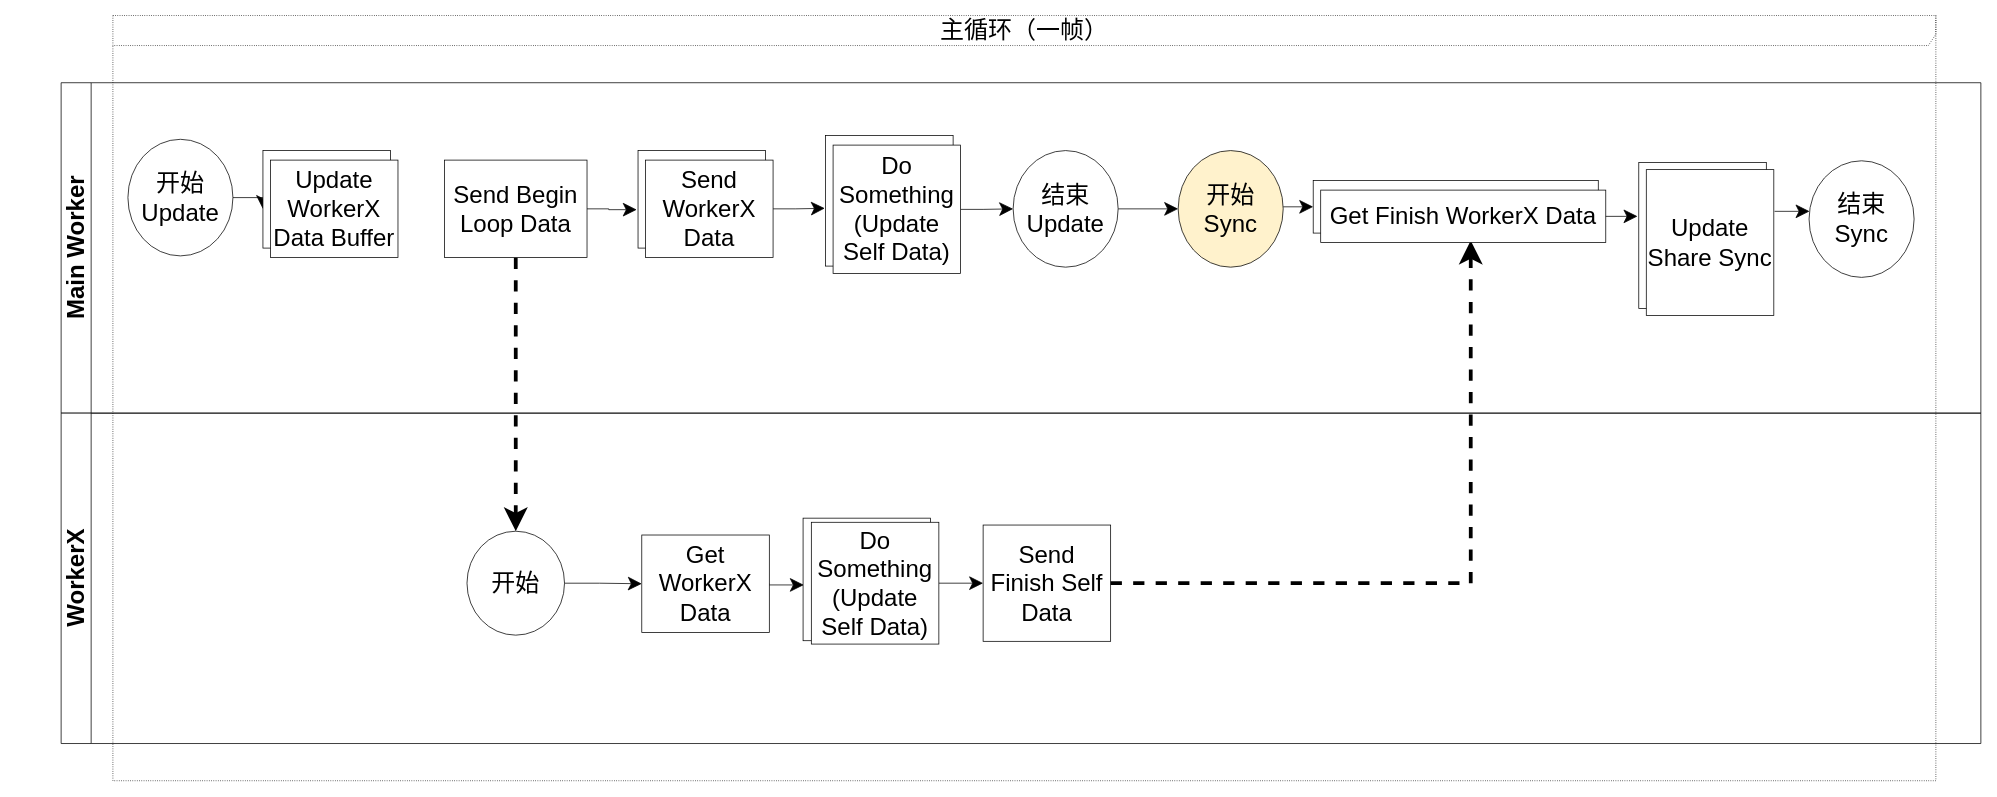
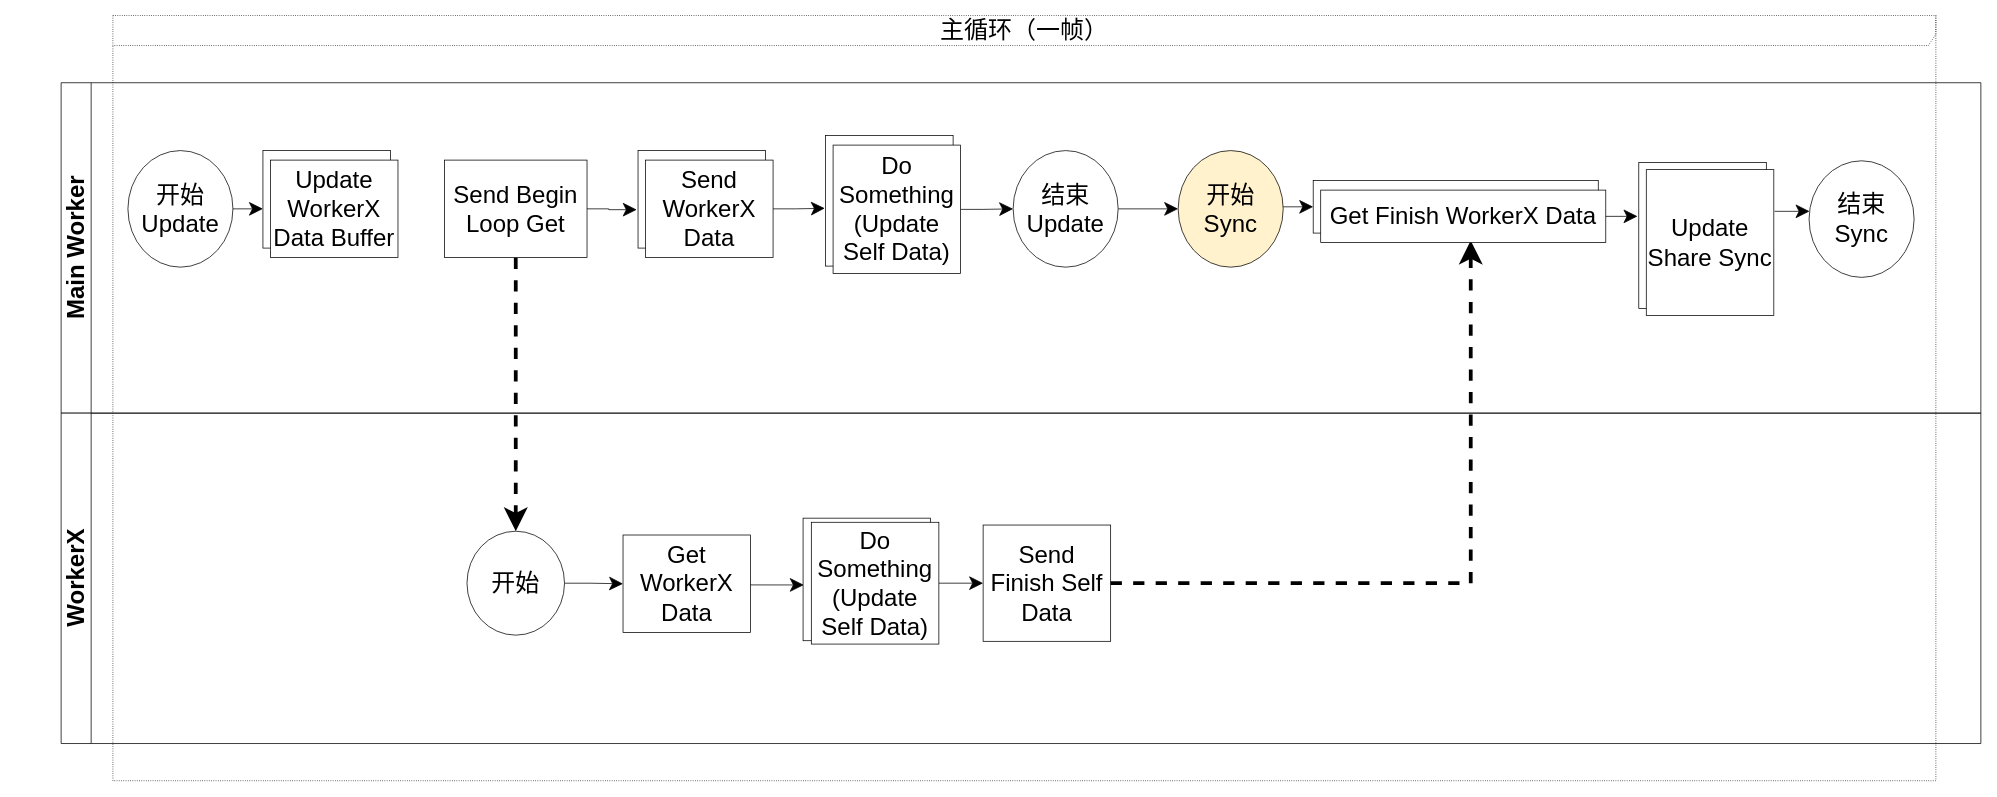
  <mxCell id="0" />
  <mxCell id="1" parent="0" />
  <mxCell id="2" value="&lt;font style=&quot;font-size: 32px&quot;&gt;主循环（一帧）&lt;/font&gt;" style="shape=umlFrame;whiteSpace=wrap;html=1;width=2451;height=40;fontSize=22;dashed=1;dashPattern=1 2;" vertex="1" parent="1"><mxGeometry x="150" y="20" width="2430" height="1020" as="geometry" /></mxCell>
  <mxCell id="3" value="&lt;font style=&quot;font-size: 32px&quot;&gt;Main Worker&lt;/font&gt;" style="swimlane;html=1;childLayout=stackLayout;resizeParent=1;resizeParentMax=0;horizontal=0;startSize=40;horizontalStack=0;fontSize=22;" vertex="1" parent="1"><mxGeometry x="81" y="109.58" width="2559" height="440.42" as="geometry"><mxRectangle x="120" y="120" width="30" height="50" as="alternateBounds" /></mxGeometry></mxCell>
  <mxCell id="4" style="edgeStyle=orthogonalEdgeStyle;rounded=0;orthogonalLoop=1;jettySize=auto;html=1;endArrow=classic;endFill=1;fontSize=22;" edge="1" parent="1"><mxGeometry relative="1" as="geometry"><mxPoint x="20" y="224.02" as="sourcePoint" /><mxPoint x="20.034" y="224.02" as="targetPoint" /></mxGeometry></mxCell>
- <mxCell id="5" value="开始&lt;br&gt;Update" style="ellipse;whiteSpace=wrap;html=1;fontSize=32;" vertex="1" parent="1"><mxGeometry x="170" y="185" width="140" height="155.42" as="geometry" /></mxCell>
+ <mxCell id="5" value="开始&lt;br&gt;Update" style="ellipse;whiteSpace=wrap;html=1;fontSize=32;" vertex="1" parent="1"><mxGeometry x="170" y="200" width="140" height="155.42" as="geometry" /></mxCell>
  <mxCell id="6" value="" style="edgeStyle=orthogonalEdgeStyle;rounded=0;orthogonalLoop=1;jettySize=auto;html=1;fontSize=32;endSize=16;startSize=16;exitX=1;exitY=0.5;exitDx=0;exitDy=0;" edge="1" parent="1" source="5"><mxGeometry relative="1" as="geometry"><mxPoint x="320" y="275" as="sourcePoint" /><mxPoint x="350" y="278" as="targetPoint" /></mxGeometry></mxCell>
  <mxCell id="7" value="&lt;font style=&quot;font-size: 32px&quot;&gt;WorkerX&lt;/font&gt;" style="swimlane;html=1;childLayout=stackLayout;resizeParent=1;resizeParentMax=0;horizontal=0;startSize=40;horizontalStack=0;fontSize=22;" vertex="1" parent="1"><mxGeometry x="81" y="550" width="2559" height="440.42" as="geometry"><mxRectangle x="120" y="120" width="30" height="50" as="alternateBounds" /></mxGeometry></mxCell>
  <mxCell id="8" style="edgeStyle=orthogonalEdgeStyle;rounded=0;orthogonalLoop=1;jettySize=auto;html=1;endArrow=classic;endFill=1;fontSize=22;" edge="1" parent="1"><mxGeometry relative="1" as="geometry"><mxPoint x="30" y="654.38" as="sourcePoint" /><mxPoint x="30.034" y="654.38" as="targetPoint" /></mxGeometry></mxCell>
  <mxCell id="9" value="" style="edgeStyle=orthogonalEdgeStyle;rounded=0;orthogonalLoop=1;jettySize=auto;html=1;endSize=16;startSize=16;entryX=-0.01;entryY=0.606;entryDx=0;entryDy=0;entryPerimeter=0;" edge="1" parent="1" source="11" target="28"><mxGeometry relative="1" as="geometry" /></mxCell>
  <mxCell id="10" style="edgeStyle=orthogonalEdgeStyle;rounded=0;orthogonalLoop=1;jettySize=auto;html=1;startSize=16;endSize=16;dashed=1;strokeWidth=5;" edge="1" parent="1" source="11" target="21"><mxGeometry relative="1" as="geometry" /></mxCell>
- <mxCell id="11" value="Send Begin Loop Data" style="whiteSpace=wrap;html=1;fontSize=32;" vertex="1" parent="1"><mxGeometry x="592" y="212.71" width="190" height="130" as="geometry" /></mxCell>
+ <mxCell id="11" value="Send Begin Loop Get" style="whiteSpace=wrap;html=1;fontSize=32;" vertex="1" parent="1"><mxGeometry x="592" y="212.71" width="190" height="130" as="geometry" /></mxCell>
  <mxCell id="12" value="" style="edgeStyle=orthogonalEdgeStyle;rounded=0;orthogonalLoop=1;jettySize=auto;html=1;endSize=16;startSize=16;" edge="1" parent="1" source="29"><mxGeometry relative="1" as="geometry"><mxPoint x="1099" y="277" as="targetPoint" /></mxGeometry></mxCell>
  <mxCell id="13" style="edgeStyle=orthogonalEdgeStyle;rounded=0;orthogonalLoop=1;jettySize=auto;html=1;entryX=0;entryY=0.5;entryDx=0;entryDy=0;startSize=16;endSize=16;" edge="1" parent="1" source="42" target="15"><mxGeometry relative="1" as="geometry" /></mxCell>
  <mxCell id="14" style="edgeStyle=orthogonalEdgeStyle;rounded=0;orthogonalLoop=1;jettySize=auto;html=1;entryX=0;entryY=0.5;entryDx=0;entryDy=0;startSize=16;endSize=16;strokeWidth=1;" edge="1" parent="1" source="15" target="17"><mxGeometry relative="1" as="geometry" /></mxCell>
  <mxCell id="15" value="结束&lt;br&gt;Update" style="ellipse;whiteSpace=wrap;html=1;fontSize=32;" vertex="1" parent="1"><mxGeometry x="1350" y="200" width="140" height="155.42" as="geometry" /></mxCell>
  <mxCell id="16" style="edgeStyle=orthogonalEdgeStyle;rounded=0;orthogonalLoop=1;jettySize=auto;html=1;entryX=0;entryY=0.5;entryDx=0;entryDy=0;startSize=16;endSize=16;strokeWidth=1;" edge="1" parent="1" source="17" target="32"><mxGeometry relative="1" as="geometry"><Array as="points"><mxPoint x="1710" y="275" /><mxPoint x="1710" y="275" /></Array></mxGeometry></mxCell>
  <mxCell id="17" value="开始&lt;br&gt;Sync" style="ellipse;whiteSpace=wrap;html=1;fontSize=32;fillColor=#fff2cc;" vertex="1" parent="1"><mxGeometry x="1570" y="200" width="140" height="155.42" as="geometry" /></mxCell>
  <mxCell id="18" style="edgeStyle=orthogonalEdgeStyle;rounded=0;orthogonalLoop=1;jettySize=auto;html=1;startSize=16;endSize=16;strokeWidth=1;" edge="1" parent="1" target="19"><mxGeometry relative="1" as="geometry"><mxPoint x="2365" y="281" as="sourcePoint" /><Array as="points"><mxPoint x="2365" y="281" /></Array></mxGeometry></mxCell>
  <mxCell id="19" value="结束&lt;br&gt;Sync" style="ellipse;whiteSpace=wrap;html=1;fontSize=32;" vertex="1" parent="1"><mxGeometry x="2411" y="213.64" width="140" height="155.42" as="geometry" /></mxCell>
  <mxCell id="20" style="edgeStyle=orthogonalEdgeStyle;rounded=0;orthogonalLoop=1;jettySize=auto;html=1;entryX=0;entryY=0.5;entryDx=0;entryDy=0;startSize=16;endSize=16;strokeWidth=1;" edge="1" parent="1" source="21" target="23"><mxGeometry relative="1" as="geometry" /></mxCell>
  <mxCell id="21" value="开始" style="ellipse;whiteSpace=wrap;html=1;fontSize=32;" vertex="1" parent="1"><mxGeometry x="622" y="707.41" width="130" height="138.54" as="geometry" /></mxCell>
  <mxCell id="22" value="" style="edgeStyle=orthogonalEdgeStyle;rounded=0;orthogonalLoop=1;jettySize=auto;html=1;startSize=16;endSize=16;entryX=0.006;entryY=0.545;entryDx=0;entryDy=0;entryPerimeter=0;exitX=1;exitY=0.5;exitDx=0;exitDy=0;" edge="1" parent="1" source="23" target="38"><mxGeometry relative="1" as="geometry"><Array as="points"><mxPoint x="1000" y="779.01" /></Array></mxGeometry></mxCell>
- <mxCell id="23" value="Get WorkerX Data" style="whiteSpace=wrap;html=1;fontSize=32;" vertex="1" parent="1"><mxGeometry x="855" y="712.47" width="170" height="130" as="geometry" /></mxCell>
+ <mxCell id="23" value="Get WorkerX Data" style="whiteSpace=wrap;html=1;fontSize=32;" vertex="1" parent="1"><mxGeometry x="830" y="712.47" width="170" height="130" as="geometry" /></mxCell>
  <mxCell id="24" value="Send Finish Self Data" style="whiteSpace=wrap;html=1;fontSize=32;" vertex="1" parent="1"><mxGeometry x="1310" y="699.18" width="170" height="155" as="geometry" /></mxCell>
  <mxCell id="25" style="edgeStyle=orthogonalEdgeStyle;rounded=0;orthogonalLoop=1;jettySize=auto;html=1;dashed=1;startSize=16;endSize=16;strokeWidth=5;" edge="1" parent="1" source="24"><mxGeometry relative="1" as="geometry"><mxPoint x="1960" y="320" as="targetPoint" /><Array as="points"><mxPoint x="1960" y="681" /><mxPoint x="1960" y="323" /></Array></mxGeometry></mxCell>
  <mxCell id="26" value="" style="whiteSpace=wrap;html=1;fontSize=32;" vertex="1" parent="1"><mxGeometry x="350" y="200" width="170" height="130" as="geometry" /></mxCell>
  <mxCell id="27" value="Update WorkerX Data Buffer" style="whiteSpace=wrap;html=1;fontSize=32;" vertex="1" parent="1"><mxGeometry x="360" y="212.71" width="170" height="130" as="geometry" /></mxCell>
  <mxCell id="28" value="" style="whiteSpace=wrap;html=1;fontSize=32;" vertex="1" parent="1"><mxGeometry x="850" y="200" width="170" height="130" as="geometry" /></mxCell>
  <mxCell id="29" value="Send WorkerX Data" style="whiteSpace=wrap;html=1;fontSize=32;" vertex="1" parent="1"><mxGeometry x="860" y="212.71" width="170" height="130" as="geometry" /></mxCell>
  <mxCell id="30" style="edgeStyle=orthogonalEdgeStyle;rounded=0;orthogonalLoop=1;jettySize=auto;html=1;entryX=0;entryY=0.5;entryDx=0;entryDy=0;startSize=16;endSize=16;" edge="1" parent="1" source="39" target="24"><mxGeometry relative="1" as="geometry" /></mxCell>
  <mxCell id="31" value="" style="group" vertex="1" connectable="0" parent="1"><mxGeometry x="1750" y="240" width="390" height="82.71" as="geometry" /></mxCell>
  <mxCell id="32" value="" style="whiteSpace=wrap;html=1;fontSize=32;" vertex="1" parent="31"><mxGeometry width="380" height="70" as="geometry" /></mxCell>
  <mxCell id="33" value="Get Finish WorkerX Data" style="whiteSpace=wrap;html=1;fontSize=32;" vertex="1" parent="31"><mxGeometry x="10" y="12.71" width="380" height="70" as="geometry" /></mxCell>
  <mxCell id="34" value="" style="whiteSpace=wrap;html=1;fontSize=32;" vertex="1" parent="1"><mxGeometry x="2184" y="216" width="170" height="194.58" as="geometry" /></mxCell>
  <mxCell id="35" value="Update Share Sync" style="whiteSpace=wrap;html=1;fontSize=32;" vertex="1" parent="1"><mxGeometry x="2194" y="225.42" width="170" height="194.58" as="geometry" /></mxCell>
  <mxCell id="36" style="edgeStyle=orthogonalEdgeStyle;rounded=0;orthogonalLoop=1;jettySize=auto;html=1;entryX=-0.01;entryY=0.364;entryDx=0;entryDy=0;entryPerimeter=0;endSize=16;startSize=16;exitX=1;exitY=0.5;exitDx=0;exitDy=0;" edge="1" parent="1" source="33" target="34"><mxGeometry relative="1" as="geometry"><mxPoint x="2151" y="287.71" as="sourcePoint" /></mxGeometry></mxCell>
  <mxCell id="37" value="" style="group" vertex="1" connectable="0" parent="1"><mxGeometry x="1070" y="690" width="181" height="173.37" as="geometry" /></mxCell>
  <mxCell id="38" value="" style="whiteSpace=wrap;html=1;fontSize=32;" vertex="1" parent="37"><mxGeometry width="170" height="163.37" as="geometry" /></mxCell>
  <mxCell id="39" value="Do Something&lt;br&gt;(Update Self Data)" style="whiteSpace=wrap;html=1;fontSize=32;" vertex="1" parent="37"><mxGeometry x="11" y="5.5" width="170" height="162.35" as="geometry" /></mxCell>
  <mxCell id="40" value="" style="group" vertex="1" connectable="0" parent="1"><mxGeometry x="1100" y="180" width="180" height="184" as="geometry" /></mxCell>
  <mxCell id="41" value="" style="whiteSpace=wrap;html=1;fontSize=32;" vertex="1" parent="40"><mxGeometry width="170" height="174" as="geometry" /></mxCell>
  <mxCell id="42" value="Do Something&lt;br&gt;(Update Self Data)" style="whiteSpace=wrap;html=1;fontSize=32;" vertex="1" parent="40"><mxGeometry x="10" y="12.71" width="170" height="171.29" as="geometry" /></mxCell>
